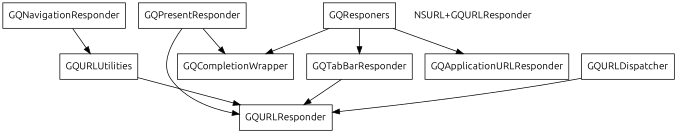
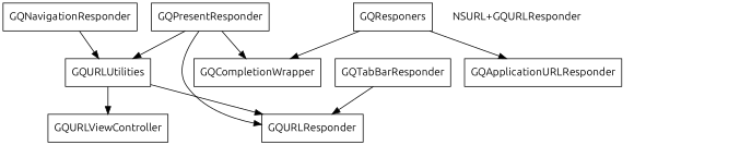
  digraph {
    fontname=Ubuntu
    node [fontname=Ubuntu shape=box]
    edge [fontname=Ubuntu]
    GQPresentResponder
    GQCompletionWrapper
    n3 [label=GQURLUtilities]
    GQURLResponder
+   GQURLViewController
    GQTabBarResponder
    GQNavigationResponder
-   GQURLDispatcher
    GQResponers
    GQApplicationURLResponder
    n11 [label="NSURL+GQURLResponder" shape=plaintext]
    GQPresentResponder -> GQCompletionWrapper
+   GQPresentResponder -> n3
    GQPresentResponder -> GQURLResponder
    n3 -> GQURLResponder
+   n3 -> GQURLViewController
    GQTabBarResponder -> GQURLResponder
    GQNavigationResponder -> n3
-   GQURLDispatcher -> GQURLResponder
    GQResponers -> GQCompletionWrapper
-   GQResponers -> GQTabBarResponder
    GQResponers -> GQApplicationURLResponder
  }
